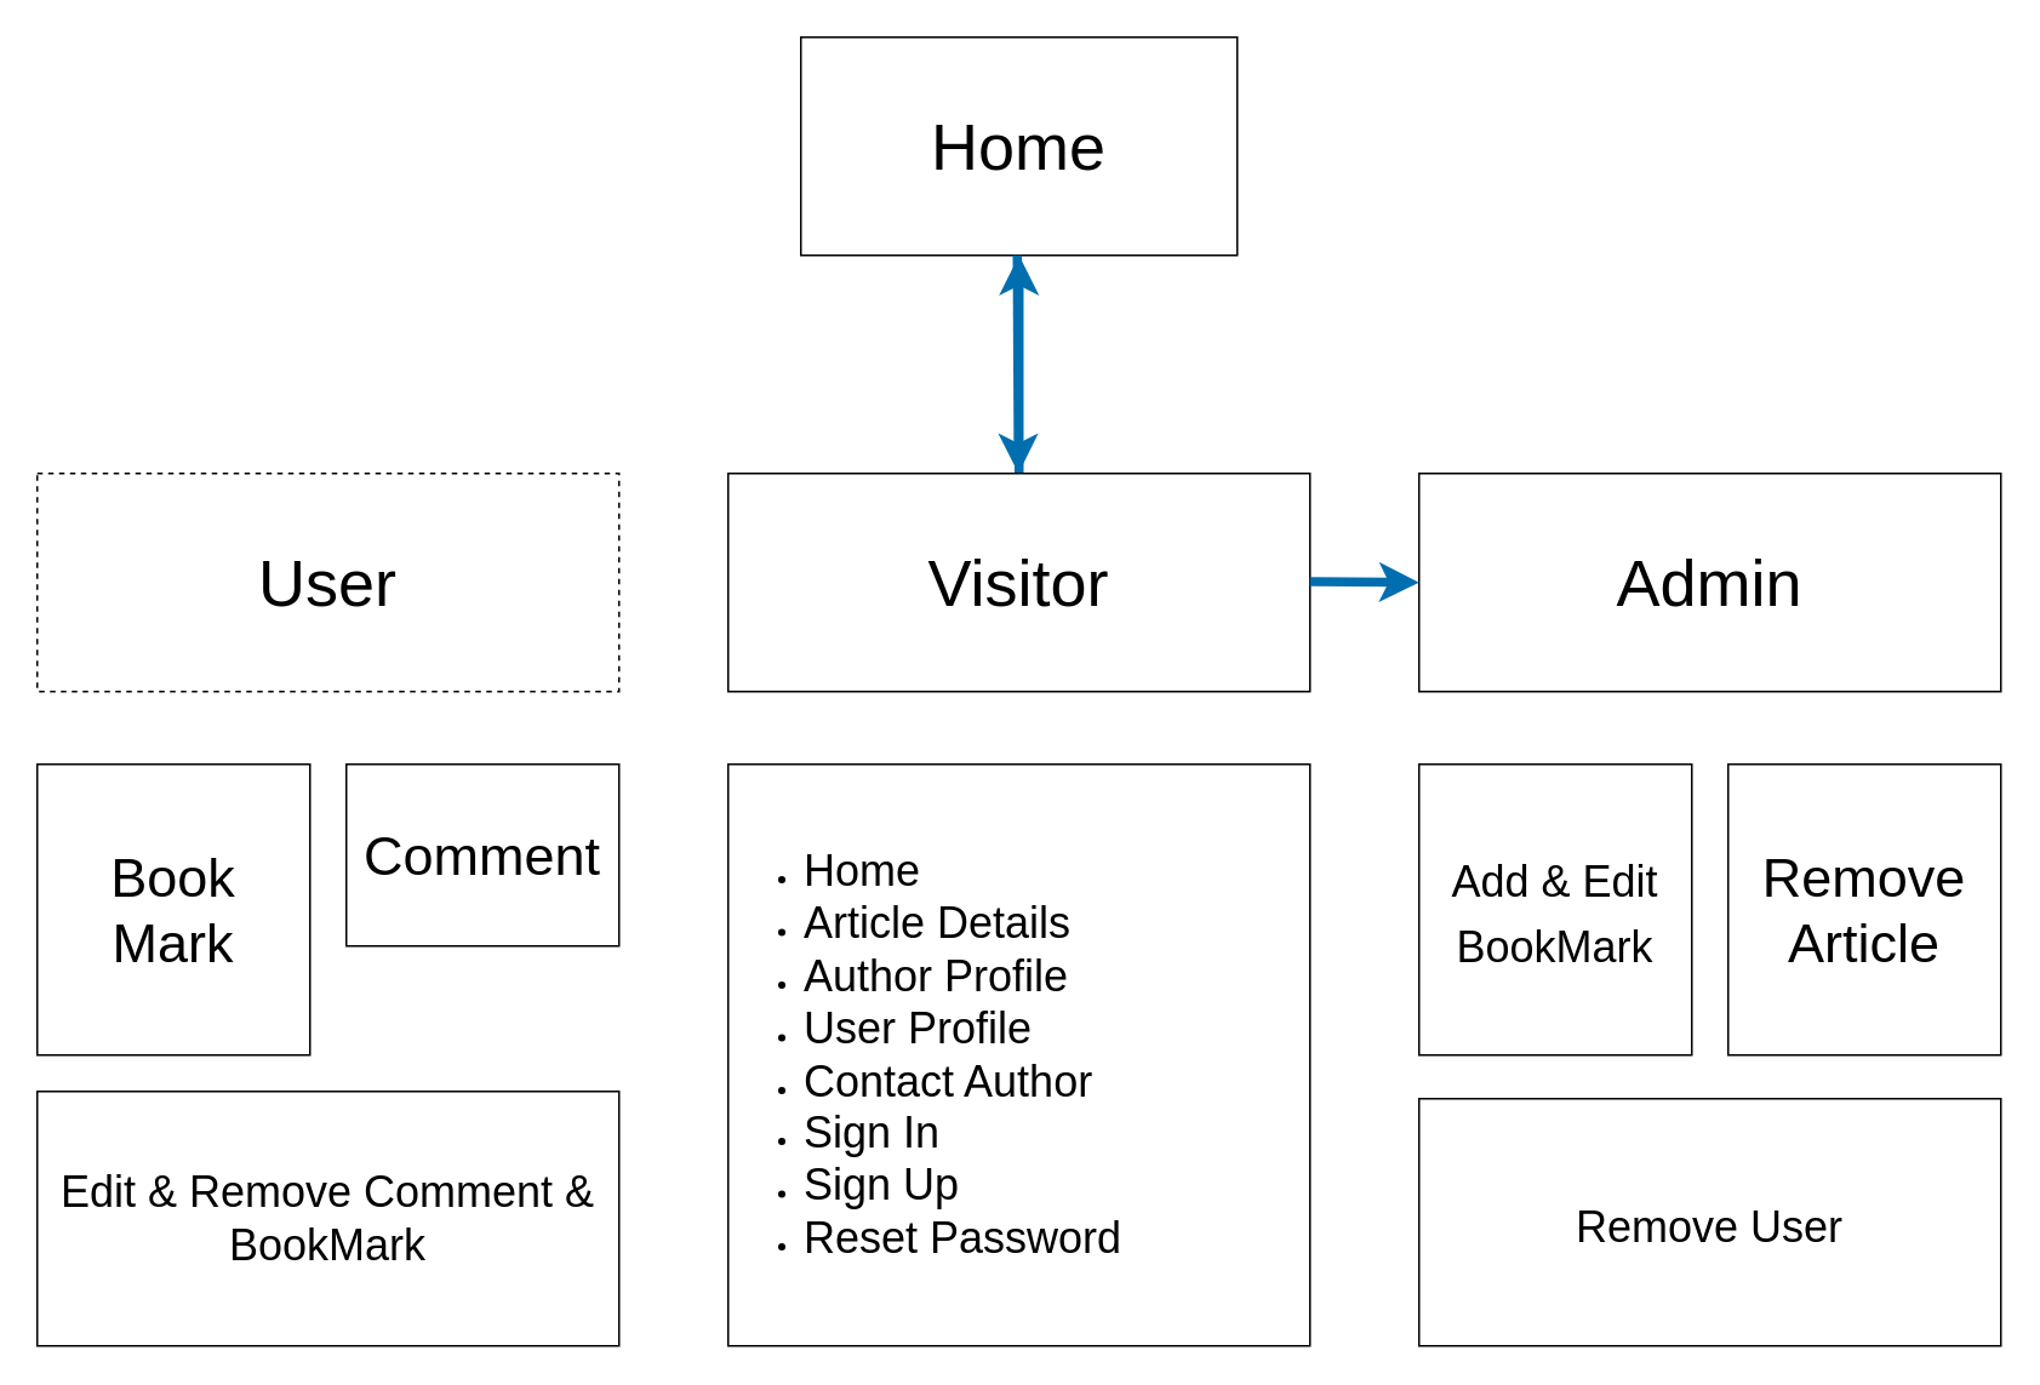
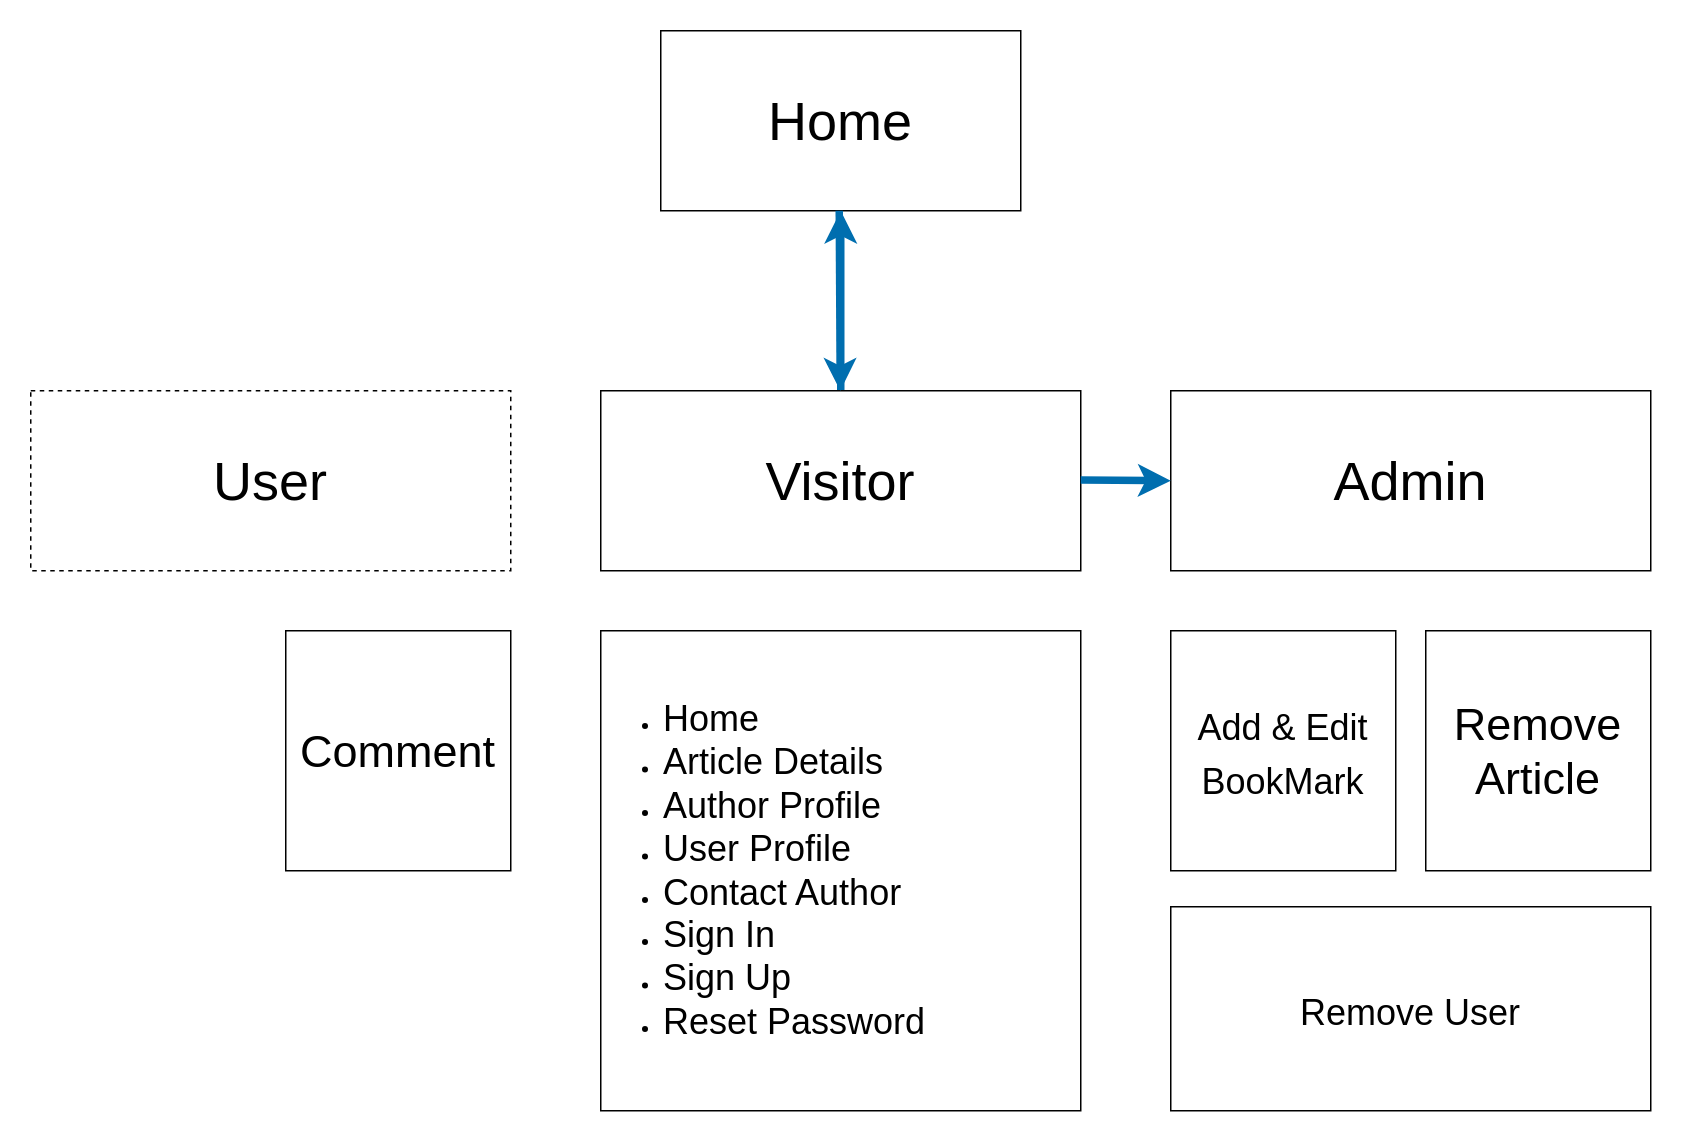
  <mxCell id="0" />
  <mxCell id="1" parent="0" />
  <mxCell id="2" value="&lt;font style=&quot;font-size: 36px&quot;&gt;Home&lt;/font&gt;" style="rounded=0;whiteSpace=wrap;html=1;" parent="1" vertex="1"><mxGeometry x="440" y="20" width="240" height="120" as="geometry" /></mxCell>
  <mxCell id="3" value="&lt;font style=&quot;font-size: 36px&quot;&gt;Admin&lt;/font&gt;" style="rounded=0;whiteSpace=wrap;html=1;" parent="1" vertex="1"><mxGeometry x="780" y="260" width="320" height="120" as="geometry" /></mxCell>
  <mxCell id="4" value="&lt;font style=&quot;font-size: 36px&quot;&gt;User&lt;/font&gt;" style="rounded=0;whiteSpace=wrap;html=1;dashed=1;" parent="1" vertex="1"><mxGeometry x="20" y="260" width="320" height="120" as="geometry" /></mxCell>
  <mxCell id="5" value="&lt;font style=&quot;font-size: 24px&quot;&gt;Add &amp;amp; Edit BookMark&lt;/font&gt;" style="rounded=0;whiteSpace=wrap;html=1;fontSize=30;" parent="1" vertex="1"><mxGeometry x="780" y="420" width="150" height="160" as="geometry" /></mxCell>
- <mxCell id="6" value="&lt;font style=&quot;font-size: 30px&quot;&gt;Comment&lt;/font&gt;" style="rounded=0;whiteSpace=wrap;html=1;" parent="1" vertex="1"><mxGeometry x="190" y="420" width="150" height="100" as="geometry" /></mxCell>
+ <mxCell id="6" value="&lt;font style=&quot;font-size: 30px&quot;&gt;Comment&lt;/font&gt;" style="rounded=0;whiteSpace=wrap;html=1;" parent="1" vertex="1"><mxGeometry x="190" y="420" width="150" height="160" as="geometry" /></mxCell>
  <mxCell id="7" value="&lt;font style=&quot;font-size: 30px&quot;&gt;Remove Article&lt;/font&gt;" style="rounded=0;whiteSpace=wrap;html=1;" parent="1" vertex="1"><mxGeometry x="950" y="420" width="150" height="160" as="geometry" /></mxCell>
- <mxCell id="8" value="&lt;font style=&quot;font-size: 30px&quot;&gt;Book&lt;br&gt;Mark&lt;/font&gt;" style="rounded=0;whiteSpace=wrap;html=1;" parent="1" vertex="1"><mxGeometry x="20" y="420" width="150" height="160" as="geometry" /></mxCell>
  <mxCell id="9" value="" style="edgeStyle=orthogonalEdgeStyle;rounded=1;orthogonalLoop=1;jettySize=auto;html=1;strokeWidth=5;fillColor=#1ba1e2;strokeColor=#006EAF;" parent="1" source="10" target="2" edge="1"><mxGeometry relative="1" as="geometry" /></mxCell>
  <mxCell id="10" value="&lt;font style=&quot;font-size: 36px&quot;&gt;Visitor&lt;/font&gt;" style="rounded=0;whiteSpace=wrap;html=1;" parent="1" vertex="1"><mxGeometry x="400" y="260" width="320" height="120" as="geometry" /></mxCell>
  <mxCell id="11" value="&lt;ul&gt;&lt;li&gt;&lt;span&gt;&lt;font style=&quot;font-size: 24px&quot;&gt;Home&lt;/font&gt;&lt;/span&gt;&lt;/li&gt;&lt;li&gt;&lt;div&gt;&lt;span&gt;&lt;font style=&quot;font-size: 24px&quot;&gt;Article Details&lt;/font&gt;&lt;/span&gt;&lt;/div&gt;&lt;/li&gt;&lt;li&gt;&lt;font style=&quot;font-size: 24px&quot;&gt;Author Profile&lt;/font&gt;&lt;/li&gt;&lt;li&gt;&lt;font style=&quot;font-size: 24px&quot;&gt;User Profile&lt;/font&gt;&lt;/li&gt;&lt;li&gt;&lt;font style=&quot;font-size: 24px&quot;&gt;Contact Author&lt;/font&gt;&lt;/li&gt;&lt;li&gt;&lt;font style=&quot;font-size: 24px&quot;&gt;Sign In&lt;/font&gt;&lt;/li&gt;&lt;li&gt;&lt;font style=&quot;font-size: 24px&quot;&gt;Sign Up&lt;/font&gt;&lt;/li&gt;&lt;li&gt;&lt;font style=&quot;font-size: 24px&quot;&gt;Reset Password&lt;/font&gt;&lt;/li&gt;&lt;/ul&gt;" style="rounded=0;whiteSpace=wrap;html=1;align=left;" parent="1" vertex="1"><mxGeometry x="400" y="420" width="320" height="320" as="geometry" /></mxCell>
  <mxCell id="12" value="" style="endArrow=classic;html=1;fillColor=#1ba1e2;strokeColor=#006EAF;rounded=1;strokeWidth=5;" parent="1" target="10" edge="1"><mxGeometry width="50" height="50" relative="1" as="geometry"><mxPoint x="559" y="140" as="sourcePoint" /><mxPoint x="559" y="180" as="targetPoint" /></mxGeometry></mxCell>
  <mxCell id="13" value="" style="endArrow=classic;html=1;fillColor=#1ba1e2;strokeColor=#006EAF;rounded=1;strokeWidth=5;" parent="1" edge="1"><mxGeometry width="50" height="50" relative="1" as="geometry"><mxPoint x="720" y="319.5" as="sourcePoint" /><mxPoint x="780" y="320" as="targetPoint" /></mxGeometry></mxCell>
  <mxCell id="14" value="&lt;font style=&quot;font-size: 24px&quot;&gt;Remove User&lt;/font&gt;" style="rounded=0;whiteSpace=wrap;html=1;fontSize=30;" vertex="1" parent="1"><mxGeometry x="780" y="604" width="320" height="136" as="geometry" /></mxCell>
- <mxCell id="15" value="&lt;font style=&quot;font-size: 24px&quot;&gt;Edit &amp;amp; Remove Comment &amp;amp; BookMark&lt;/font&gt;" style="whiteSpace=wrap;html=1;rounded=0;" vertex="1" parent="1"><mxGeometry x="20" y="600" width="320" height="140" as="geometry" /></mxCell>
